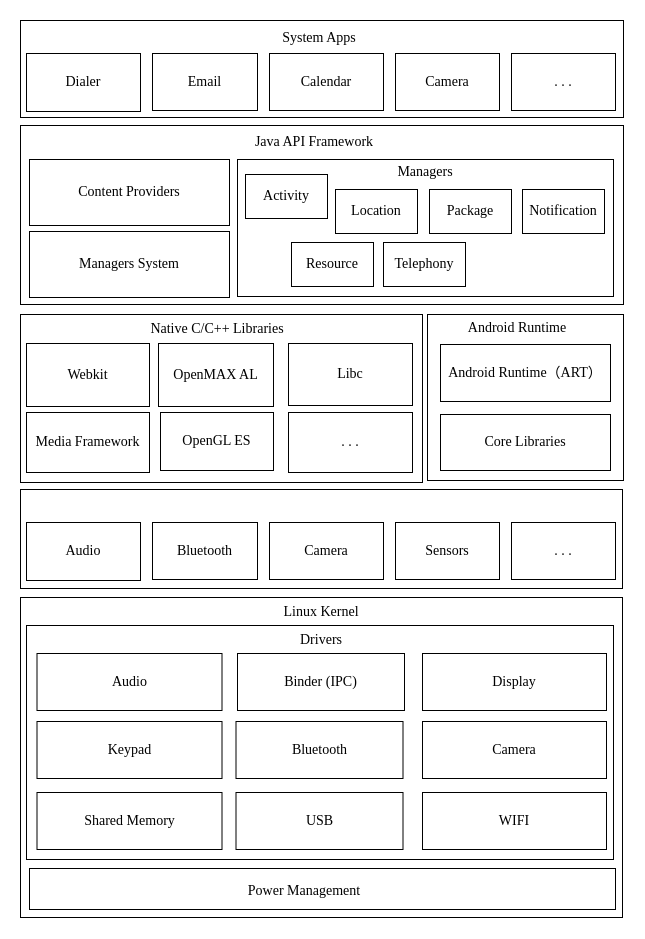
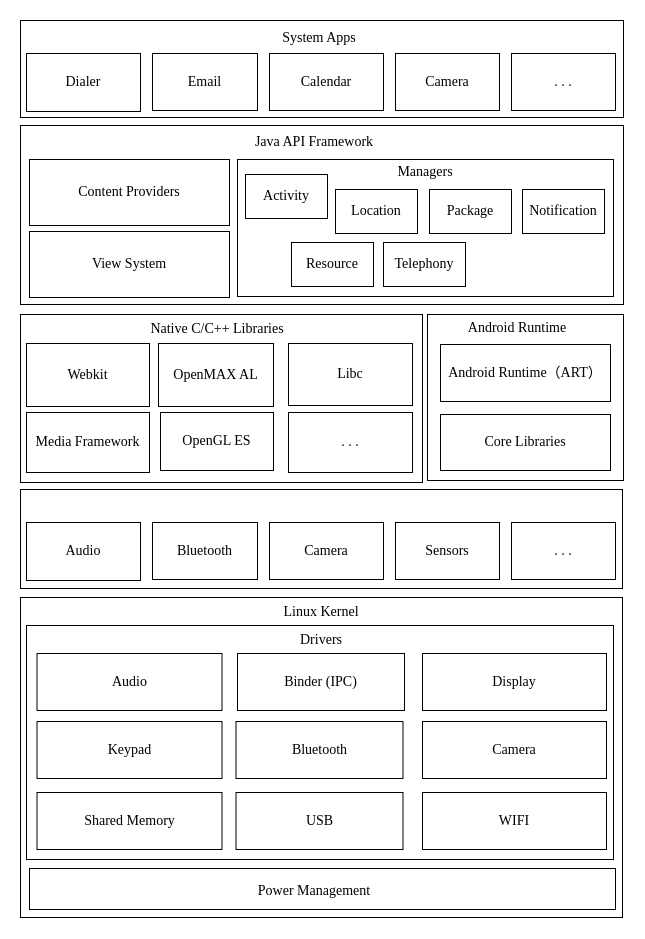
  <mxCell id="0" />
  <mxCell id="1" parent="0" />
  <mxCell id="2" value="" style="rounded=0;whiteSpace=wrap;html=1;fontFamily=Times New Roman;fontSize=14;" vertex="1" parent="1"><mxGeometry x="20" y="20" width="603" height="97" as="geometry" /></mxCell>
  <mxCell id="3" value="" style="rounded=0;whiteSpace=wrap;html=1;fontFamily=Times New Roman;fontSize=14;" vertex="1" parent="1"><mxGeometry x="20" y="125" width="603" height="179" as="geometry" /></mxCell>
  <mxCell id="4" value="" style="rounded=0;whiteSpace=wrap;html=1;fontFamily=Times New Roman;fontSize=14;" vertex="1" parent="1"><mxGeometry x="237" y="159" width="376" height="137" as="geometry" /></mxCell>
  <mxCell id="5" value="" style="rounded=0;whiteSpace=wrap;html=1;fontFamily=Times New Roman;fontSize=14;" vertex="1" parent="1"><mxGeometry x="427" y="314" width="196" height="166" as="geometry" /></mxCell>
  <mxCell id="6" value="" style="rounded=0;whiteSpace=wrap;html=1;fontFamily=Times New Roman;fontSize=14;" vertex="1" parent="1"><mxGeometry x="20" y="314" width="402" height="168" as="geometry" /></mxCell>
  <mxCell id="7" value="" style="rounded=0;whiteSpace=wrap;html=1;fontFamily=Times New Roman;fontSize=14;" vertex="1" parent="1"><mxGeometry x="20" y="489" width="602" height="99" as="geometry" /></mxCell>
  <mxCell id="8" value="" style="rounded=0;whiteSpace=wrap;html=1;fontFamily=Times New Roman;fontSize=14;" vertex="1" parent="1"><mxGeometry x="20" y="597" width="602" height="320" as="geometry" /></mxCell>
  <mxCell id="9" value="" style="rounded=0;whiteSpace=wrap;html=1;fontFamily=Times New Roman;fontSize=14;" vertex="1" parent="1"><mxGeometry x="29" y="868" width="586" height="41" as="geometry" /></mxCell>
  <mxCell id="10" value="Dialer" style="rounded=0;whiteSpace=wrap;html=1;fontFamily=Times New Roman;fontSize=14;" vertex="1" parent="1"><mxGeometry x="26" y="53" width="114" height="58" as="geometry" /></mxCell>
  <mxCell id="11" value="Content Providers" style="rounded=0;whiteSpace=wrap;html=1;fontFamily=Times New Roman;fontSize=14;" vertex="1" parent="1"><mxGeometry x="29" y="159" width="200" height="66" as="geometry" /></mxCell>
  <mxCell id="12" value="" style="rounded=0;whiteSpace=wrap;html=1;fontFamily=Times New Roman;fontSize=14;" vertex="1" parent="1"><mxGeometry x="26" y="625" width="587" height="234" as="geometry" /></mxCell>
  <mxCell id="13" value="Webkit" style="rounded=0;whiteSpace=wrap;html=1;fontFamily=Times New Roman;fontSize=14;" vertex="1" parent="1"><mxGeometry x="26" y="343" width="123" height="63" as="geometry" /></mxCell>
  <mxCell id="14" value="Email" style="rounded=0;whiteSpace=wrap;html=1;fontFamily=Times New Roman;fontSize=14;" vertex="1" parent="1"><mxGeometry x="152" y="53" width="105" height="57" as="geometry" /></mxCell>
  <mxCell id="15" value="Calendar" style="rounded=0;whiteSpace=wrap;html=1;fontFamily=Times New Roman;fontSize=14;" vertex="1" parent="1"><mxGeometry x="269" y="53" width="114" height="57" as="geometry" /></mxCell>
  <mxCell id="16" value="Camera" style="rounded=0;whiteSpace=wrap;html=1;fontFamily=Times New Roman;fontSize=14;" vertex="1" parent="1"><mxGeometry x="395" y="53" width="104" height="57" as="geometry" /></mxCell>
  <mxCell id="17" value=". . ." style="rounded=0;whiteSpace=wrap;html=1;fontFamily=Times New Roman;fontSize=14;" vertex="1" parent="1"><mxGeometry x="511" y="53" width="104" height="57" as="geometry" /></mxCell>
  <mxCell id="18" value="System Apps" style="text;html=1;align=center;verticalAlign=middle;whiteSpace=wrap;rounded=0;fontFamily=Times New Roman;fontSize=14;" vertex="1" parent="1"><mxGeometry x="229" y="23" width="180" height="30" as="geometry" /></mxCell>
- <mxCell id="19" value="Managers System" style="rounded=0;whiteSpace=wrap;html=1;fontFamily=Times New Roman;fontSize=14;" vertex="1" parent="1"><mxGeometry x="29" y="231" width="200" height="66" as="geometry" /></mxCell>
+ <mxCell id="19" value="View System" style="rounded=0;whiteSpace=wrap;html=1;fontFamily=Times New Roman;fontSize=14;" vertex="1" parent="1"><mxGeometry x="29" y="231" width="200" height="66" as="geometry" /></mxCell>
  <mxCell id="20" value="Activity" style="rounded=0;whiteSpace=wrap;html=1;fontFamily=Times New Roman;fontSize=14;" vertex="1" parent="1"><mxGeometry x="245" y="174" width="82" height="44" as="geometry" /></mxCell>
  <mxCell id="21" value="Location" style="rounded=0;whiteSpace=wrap;html=1;fontFamily=Times New Roman;fontSize=14;" vertex="1" parent="1"><mxGeometry x="335" y="189" width="82" height="44" as="geometry" /></mxCell>
  <mxCell id="22" value="Package" style="rounded=0;whiteSpace=wrap;html=1;fontFamily=Times New Roman;fontSize=14;" vertex="1" parent="1"><mxGeometry x="429" y="189" width="82" height="44" as="geometry" /></mxCell>
  <mxCell id="23" value="Notification" style="rounded=0;whiteSpace=wrap;html=1;fontFamily=Times New Roman;fontSize=14;" vertex="1" parent="1"><mxGeometry x="522" y="189" width="82" height="44" as="geometry" /></mxCell>
  <mxCell id="24" value="Resource" style="rounded=0;whiteSpace=wrap;html=1;fontFamily=Times New Roman;fontSize=14;" vertex="1" parent="1"><mxGeometry x="291" y="242" width="82" height="44" as="geometry" /></mxCell>
  <mxCell id="25" value="Telephony" style="rounded=0;whiteSpace=wrap;html=1;fontFamily=Times New Roman;fontSize=14;" vertex="1" parent="1"><mxGeometry x="383" y="242" width="82" height="44" as="geometry" /></mxCell>
  <mxCell id="26" value="OpenMAX AL" style="rounded=0;whiteSpace=wrap;html=1;fontFamily=Times New Roman;fontSize=14;" vertex="1" parent="1"><mxGeometry x="158" y="343" width="115" height="63" as="geometry" /></mxCell>
  <mxCell id="27" value="Libc" style="rounded=0;whiteSpace=wrap;html=1;fontFamily=Times New Roman;fontSize=14;" vertex="1" parent="1"><mxGeometry x="288" y="343" width="124" height="62" as="geometry" /></mxCell>
  <mxCell id="28" value="Media Framework" style="rounded=0;whiteSpace=wrap;html=1;fontFamily=Times New Roman;fontSize=14;" vertex="1" parent="1"><mxGeometry x="26" y="412" width="123" height="60" as="geometry" /></mxCell>
  <mxCell id="29" value="OpenGL ES" style="rounded=0;whiteSpace=wrap;html=1;fontFamily=Times New Roman;fontSize=14;" vertex="1" parent="1"><mxGeometry x="160" y="412" width="113" height="58" as="geometry" /></mxCell>
  <mxCell id="30" value=". . ." style="rounded=0;whiteSpace=wrap;html=1;fontFamily=Times New Roman;fontSize=14;" vertex="1" parent="1"><mxGeometry x="288" y="412" width="124" height="60" as="geometry" /></mxCell>
  <mxCell id="31" value="Android Runtime（ART）" style="rounded=0;whiteSpace=wrap;html=1;fontFamily=Times New Roman;fontSize=14;" vertex="1" parent="1"><mxGeometry x="440" y="344" width="170" height="57" as="geometry" /></mxCell>
  <mxCell id="32" value="Core Libraries" style="rounded=0;whiteSpace=wrap;html=1;fontFamily=Times New Roman;fontSize=14;" vertex="1" parent="1"><mxGeometry x="440" y="414" width="170" height="56" as="geometry" /></mxCell>
  <mxCell id="33" value="Managers" style="text;html=1;align=center;verticalAlign=middle;whiteSpace=wrap;rounded=0;fontFamily=Times New Roman;fontSize=14;" vertex="1" parent="1"><mxGeometry x="335" y="157" width="180" height="30" as="geometry" /></mxCell>
  <mxCell id="34" value="Java API Framework" style="text;html=1;align=center;verticalAlign=middle;whiteSpace=wrap;rounded=0;fontFamily=Times New Roman;fontSize=14;" vertex="1" parent="1"><mxGeometry x="224.46" y="127" width="180" height="30" as="geometry" /></mxCell>
  <mxCell id="35" value="Native C/C++ Libraries" style="text;html=1;align=center;verticalAlign=middle;whiteSpace=wrap;rounded=0;fontFamily=Times New Roman;fontSize=14;" vertex="1" parent="1"><mxGeometry x="126.5" y="314" width="180" height="30" as="geometry" /></mxCell>
  <mxCell id="36" value="Android Runtime" style="text;html=1;align=center;verticalAlign=middle;whiteSpace=wrap;rounded=0;fontFamily=Times New Roman;fontSize=14;" vertex="1" parent="1"><mxGeometry x="427" y="313" width="180" height="30" as="geometry" /></mxCell>
  <mxCell id="37" value="&lt;span&gt;Audio&lt;/span&gt;" style="rounded=0;whiteSpace=wrap;html=1;fontFamily=Times New Roman;fontSize=14;" vertex="1" parent="1"><mxGeometry x="26" y="522" width="114" height="58" as="geometry" /></mxCell>
  <mxCell id="38" value="&lt;span&gt;Bluetooth&lt;/span&gt;" style="rounded=0;whiteSpace=wrap;html=1;fontFamily=Times New Roman;fontSize=14;" vertex="1" parent="1"><mxGeometry x="152" y="522" width="105" height="57" as="geometry" /></mxCell>
  <mxCell id="39" value="&lt;span&gt;Camera&lt;/span&gt;" style="rounded=0;whiteSpace=wrap;html=1;fontFamily=Times New Roman;fontSize=14;" vertex="1" parent="1"><mxGeometry x="269" y="522" width="114" height="57" as="geometry" /></mxCell>
  <mxCell id="40" value="&lt;span&gt;Sensors&lt;/span&gt;" style="rounded=0;whiteSpace=wrap;html=1;fontFamily=Times New Roman;fontSize=14;" vertex="1" parent="1"><mxGeometry x="395" y="522" width="104" height="57" as="geometry" /></mxCell>
  <mxCell id="41" value=". . ." style="rounded=0;whiteSpace=wrap;html=1;fontFamily=Times New Roman;fontSize=14;" vertex="1" parent="1"><mxGeometry x="511" y="522" width="104" height="57" as="geometry" /></mxCell>
  <mxCell id="42" value="Audio" style="rounded=0;whiteSpace=wrap;html=1;fontFamily=Times New Roman;fontSize=14;" vertex="1" parent="1"><mxGeometry x="36.5" y="653" width="185" height="57" as="geometry" /></mxCell>
  <mxCell id="43" value="Keypad" style="rounded=0;whiteSpace=wrap;html=1;fontFamily=Times New Roman;fontSize=14;" vertex="1" parent="1"><mxGeometry x="36.5" y="721" width="185" height="57" as="geometry" /></mxCell>
  <mxCell id="44" value="Shared Memory" style="rounded=0;whiteSpace=wrap;html=1;fontFamily=Times New Roman;fontSize=14;" vertex="1" parent="1"><mxGeometry x="36.5" y="792" width="185" height="57" as="geometry" /></mxCell>
  <mxCell id="45" value="Binder (IPC)" style="rounded=0;whiteSpace=wrap;html=1;fontFamily=Times New Roman;fontSize=14;" vertex="1" parent="1"><mxGeometry x="237" y="653" width="167" height="57" as="geometry" /></mxCell>
  <mxCell id="46" value="Bluetooth" style="rounded=0;whiteSpace=wrap;html=1;fontFamily=Times New Roman;fontSize=14;" vertex="1" parent="1"><mxGeometry x="235.5" y="721" width="167" height="57" as="geometry" /></mxCell>
  <mxCell id="47" value="USB" style="rounded=0;whiteSpace=wrap;html=1;fontFamily=Times New Roman;fontSize=14;" vertex="1" parent="1"><mxGeometry x="235.5" y="792" width="167" height="57" as="geometry" /></mxCell>
  <mxCell id="48" value="Display" style="rounded=0;whiteSpace=wrap;html=1;fontFamily=Times New Roman;fontSize=14;" vertex="1" parent="1"><mxGeometry x="422" y="653" width="184" height="57" as="geometry" /></mxCell>
  <mxCell id="49" value="Camera" style="rounded=0;whiteSpace=wrap;html=1;fontFamily=Times New Roman;fontSize=14;" vertex="1" parent="1"><mxGeometry x="422" y="721" width="184" height="57" as="geometry" /></mxCell>
  <mxCell id="50" value="WIFI" style="rounded=0;whiteSpace=wrap;html=1;fontFamily=Times New Roman;fontSize=14;" vertex="1" parent="1"><mxGeometry x="422" y="792" width="184" height="57" as="geometry" /></mxCell>
  <mxCell id="51" value="Linux Kernel" style="text;html=1;align=center;verticalAlign=middle;whiteSpace=wrap;rounded=0;fontFamily=Times New Roman;fontSize=14;" vertex="1" parent="1"><mxGeometry x="209.5" y="597" width="222" height="30" as="geometry" /></mxCell>
  <mxCell id="52" value="Drivers" style="text;html=1;align=center;verticalAlign=middle;whiteSpace=wrap;rounded=0;fontFamily=Times New Roman;fontSize=14;" vertex="1" parent="1"><mxGeometry x="209.5" y="625" width="222" height="30" as="geometry" /></mxCell>
- <mxCell id="53" value="Power Management" style="text;html=1;align=center;verticalAlign=middle;whiteSpace=wrap;rounded=0;fontFamily=Times New Roman;fontSize=14;" vertex="1" parent="1"><mxGeometry x="193.46" y="876" width="222" height="30" as="geometry" /></mxCell>
+ <mxCell id="53" value="Power Management" style="text;html=1;align=center;verticalAlign=middle;whiteSpace=wrap;rounded=0;fontFamily=Times New Roman;fontSize=14;" vertex="1" parent="1"><mxGeometry x="203.46" y="876" width="222" height="30" as="geometry" /></mxCell>
